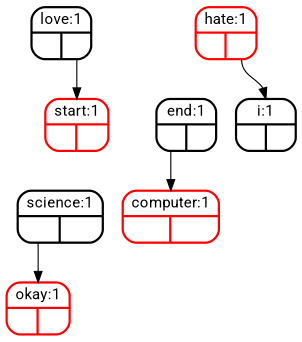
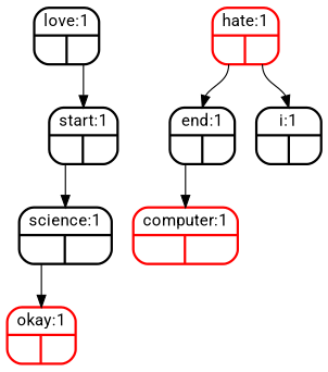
  digraph {
    fontname=Roboto
    node [color=black fontname=Roboto penwidth=2 shape=Mrecord]
    edge [fontname=Roboto headport=f0 tailport=f1]
    n1 [label="{<f0>love:1|{<f1>|<f2>}}"]
-   n2 [color=red label="{<f0>start:1|{<f1>|<f2>}}"]
+   n2 [label="{<f0>start:1|{<f1>|<f2>}}"]
    n3 [color=red label="{<f0>hate:1|{<f1>|<f2>}}"]
    n4 [label="{<f0>end:1|{<f1>|<f2>}}"]
    n5 [label="{<f0>i:1|{<f1>|<f2>}}"]
    n6 [label="{<f0>science:1|{<f1>|<f2>}}"]
    n7 [color=red label="{<f0>computer:1|{<f1>|<f2>}}"]
    n8 [color=red label="{<f0>okay:1|{<f1>|<f2>}}"]
    n1 -> n2 [tailport=f2]
+   n2 -> n6
+   n3 -> n4
    n3 -> n5 [tailport=f2]
    n4 -> n7
    n6 -> n8
  }
